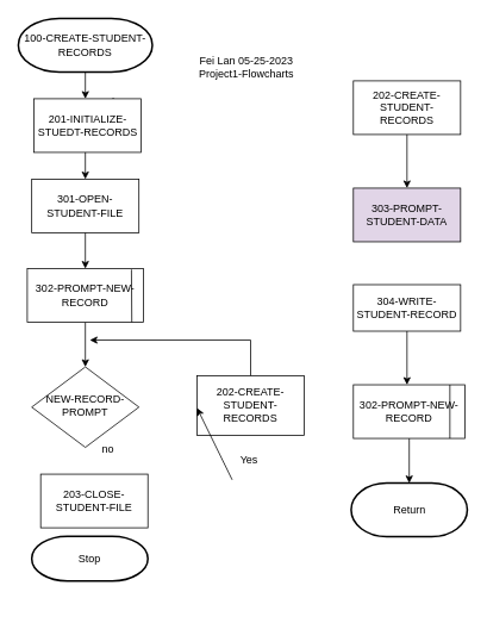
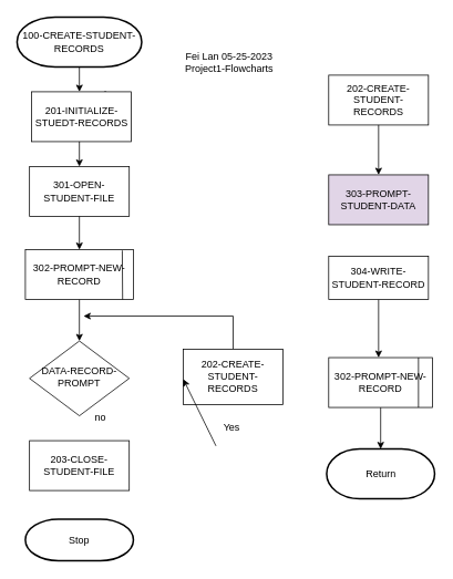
  <mxCell id="0" />
  <mxCell id="1" parent="0" />
- <mxCell id="2" value="NEW-RECORD-PROMPT" style="rhombus;whiteSpace=wrap;html=1;shadow=0;fontFamily=Helvetica;fontSize=12;align=center;strokeWidth=1;spacing=6;spacingTop=-4;" parent="1" vertex="1"><mxGeometry x="35" y="410" width="120" height="90" as="geometry" /></mxCell>
- <mxCell id="3" value="Stop" style="strokeWidth=2;html=1;shape=mxgraph.flowchart.terminator;whiteSpace=wrap;" vertex="1" parent="1"><mxGeometry x="35" y="599.5" width="130" height="50" as="geometry" /></mxCell>
+ <mxCell id="2" value="DATA-RECORD-PROMPT" style="rhombus;whiteSpace=wrap;html=1;shadow=0;fontFamily=Helvetica;fontSize=12;align=center;strokeWidth=1;spacing=6;spacingTop=-4;" parent="1" vertex="1"><mxGeometry x="35" y="410" width="120" height="90" as="geometry" /></mxCell>
+ <mxCell id="3" value="Stop" style="strokeWidth=2;html=1;shape=mxgraph.flowchart.terminator;whiteSpace=wrap;" vertex="1" parent="1"><mxGeometry x="30" y="624.5" width="130" height="50" as="geometry" /></mxCell>
  <mxCell id="4" style="edgeStyle=orthogonalEdgeStyle;rounded=0;orthogonalLoop=1;jettySize=auto;html=1;exitX=0.75;exitY=0;exitDx=0;exitDy=0;" edge="1" parent="1" source="18"><mxGeometry relative="1" as="geometry"><mxPoint x="125" y="130" as="targetPoint" /></mxGeometry></mxCell>
  <mxCell id="5" style="edgeStyle=orthogonalEdgeStyle;rounded=0;orthogonalLoop=1;jettySize=auto;html=1;" edge="1" parent="1" source="6"><mxGeometry relative="1" as="geometry"><mxPoint x="100" y="380" as="targetPoint" /><Array as="points"><mxPoint x="280" y="380" /></Array></mxGeometry></mxCell>
  <mxCell id="6" value="202-CREATE-STUDENT-RECORDS" style="rounded=0;whiteSpace=wrap;html=1;" vertex="1" parent="1"><mxGeometry x="220" y="420" width="120" height="66.5" as="geometry" /></mxCell>
- <mxCell id="7" value="203-CLOSE-STUDENT-FILE" style="rounded=0;whiteSpace=wrap;html=1;" vertex="1" parent="1"><mxGeometry x="45" y="530" width="120" height="60" as="geometry" /></mxCell>
+ <mxCell id="7" value="203-CLOSE-STUDENT-FILE" style="rounded=0;whiteSpace=wrap;html=1;" vertex="1" parent="1"><mxGeometry x="35" y="530" width="120" height="60" as="geometry" /></mxCell>
  <mxCell id="8" value="100-CREATE-STUDENT-RECORDS" style="strokeWidth=2;html=1;shape=mxgraph.flowchart.terminator;whiteSpace=wrap;" vertex="1" parent="1"><mxGeometry x="20" y="20" width="150" height="60" as="geometry" /></mxCell>
  <mxCell id="9" value="301-OPEN-STUDENT-FILE" style="rounded=0;whiteSpace=wrap;html=1;" vertex="1" parent="1"><mxGeometry x="35" y="200" width="120" height="60" as="geometry" /></mxCell>
  <mxCell id="10" value="202-CREATE-STUDENT-RECORDS" style="rounded=0;whiteSpace=wrap;html=1;" vertex="1" parent="1"><mxGeometry x="395" y="90" width="120" height="60" as="geometry" /></mxCell>
  <mxCell id="11" value="303-PROMPT-STUDENT-DATA" style="rounded=0;whiteSpace=wrap;html=1;fillColor=#e1d5e7;" vertex="1" parent="1"><mxGeometry x="395" y="210" width="120" height="60" as="geometry" /></mxCell>
  <mxCell id="12" value="" style="edgeStyle=orthogonalEdgeStyle;rounded=0;orthogonalLoop=1;jettySize=auto;html=1;" edge="1" parent="1" source="13" target="15"><mxGeometry relative="1" as="geometry"><Array as="points"><mxPoint x="455" y="430" /><mxPoint x="455" y="430" /></Array></mxGeometry></mxCell>
- <mxCell id="13" value="304-WRITE-STUDENT-RECORD" style="rounded=0;whiteSpace=wrap;html=1;" vertex="1" parent="1"><mxGeometry x="395" y="318" width="120" height="52" as="geometry" /></mxCell>
+ <mxCell id="13" value="304-WRITE-STUDENT-RECORD" style="rounded=0;whiteSpace=wrap;html=1;" vertex="1" parent="1"><mxGeometry x="395" y="308" width="120" height="52" as="geometry" /></mxCell>
  <mxCell id="14" style="edgeStyle=orthogonalEdgeStyle;rounded=0;orthogonalLoop=1;jettySize=auto;html=1;" edge="1" parent="1" source="15"><mxGeometry relative="1" as="geometry"><mxPoint x="457.5" y="540" as="targetPoint" /><Array as="points"><mxPoint x="458" y="540" /><mxPoint x="458" y="540" /></Array></mxGeometry></mxCell>
  <mxCell id="15" value="302-PROMPT-NEW-RECORD" style="rounded=0;whiteSpace=wrap;html=1;" vertex="1" parent="1"><mxGeometry x="395" y="430" width="125" height="60" as="geometry" /></mxCell>
  <mxCell id="16" value="" style="endArrow=none;html=1;rounded=0;" edge="1" parent="1"><mxGeometry width="50" height="50" relative="1" as="geometry"><mxPoint x="503" y="490" as="sourcePoint" /><mxPoint x="503" y="430" as="targetPoint" /></mxGeometry></mxCell>
  <mxCell id="17" value="Return" style="strokeWidth=2;html=1;shape=mxgraph.flowchart.terminator;whiteSpace=wrap;" vertex="1" parent="1"><mxGeometry x="392.5" y="540" width="130" height="60" as="geometry" /></mxCell>
  <mxCell id="18" value="201-INITIALIZE-STUEDT-RECORDS" style="rounded=0;whiteSpace=wrap;html=1;" vertex="1" parent="1"><mxGeometry x="37.5" y="110" width="120" height="60" as="geometry" /></mxCell>
  <mxCell id="19" value="" style="endArrow=classic;html=1;rounded=0;exitX=0.5;exitY=1;exitDx=0;exitDy=0;exitPerimeter=0;" edge="1" parent="1" source="8"><mxGeometry width="50" height="50" relative="1" as="geometry"><mxPoint x="230" y="210" as="sourcePoint" /><mxPoint x="95" y="110" as="targetPoint" /></mxGeometry></mxCell>
  <mxCell id="20" value="" style="endArrow=classic;html=1;rounded=0;entryX=0.5;entryY=0;entryDx=0;entryDy=0;" edge="1" parent="1" target="9"><mxGeometry width="50" height="50" relative="1" as="geometry"><mxPoint x="95" y="170" as="sourcePoint" /><mxPoint x="90" y="200" as="targetPoint" /></mxGeometry></mxCell>
  <mxCell id="21" value="" style="endArrow=classic;html=1;rounded=0;exitX=0.5;exitY=1;exitDx=0;exitDy=0;" edge="1" parent="1" source="9"><mxGeometry width="50" height="50" relative="1" as="geometry"><mxPoint x="230" y="410" as="sourcePoint" /><mxPoint x="95" y="300" as="targetPoint" /></mxGeometry></mxCell>
  <mxCell id="22" value="" style="endArrow=classic;html=1;rounded=0;entryX=0.5;entryY=0;entryDx=0;entryDy=0;" edge="1" parent="1" target="2"><mxGeometry width="50" height="50" relative="1" as="geometry"><mxPoint x="95" y="360" as="sourcePoint" /><mxPoint x="280" y="360" as="targetPoint" /><Array as="points" /></mxGeometry></mxCell>
  <mxCell id="23" value="302-PROMPT-NEW-RECORD" style="rounded=0;whiteSpace=wrap;html=1;" vertex="1" parent="1"><mxGeometry x="30" y="300" width="130" height="60" as="geometry" /></mxCell>
  <mxCell id="24" value="" style="endArrow=classic;html=1;rounded=0;exitX=0.5;exitY=1;exitDx=0;exitDy=0;" edge="1" parent="1" source="10"><mxGeometry width="50" height="50" relative="1" as="geometry"><mxPoint x="440" y="240" as="sourcePoint" /><mxPoint x="455" y="210" as="targetPoint" /></mxGeometry></mxCell>
  <mxCell id="25" value="" style="endArrow=none;html=1;rounded=0;entryX=0.897;entryY=0.017;entryDx=0;entryDy=0;entryPerimeter=0;" edge="1" parent="1" target="23"><mxGeometry width="50" height="50" relative="1" as="geometry"><mxPoint x="147" y="360" as="sourcePoint" /><mxPoint x="147" y="310" as="targetPoint" /></mxGeometry></mxCell>
  <mxCell id="26" value="Fei Lan 05-25-2023&lt;br&gt;Project1-Flowcharts" style="text;html=1;align=center;verticalAlign=middle;resizable=0;points=[];autosize=1;strokeColor=none;fillColor=none;" vertex="1" parent="1"><mxGeometry x="210" y="55" width="130" height="40" as="geometry" /></mxCell>
  <mxCell id="27" value="Yes" style="text;html=1;align=center;verticalAlign=middle;resizable=0;points=[];autosize=1;strokeColor=none;fillColor=none;" vertex="1" parent="1"><mxGeometry x="257.5" y="500" width="40" height="30" as="geometry" /></mxCell>
  <mxCell id="28" value="" style="endArrow=classic;html=1;rounded=0;exitX=0.046;exitY=1.211;exitDx=0;exitDy=0;exitPerimeter=0;" edge="1" parent="1" source="27"><mxGeometry width="50" height="50" relative="1" as="geometry"><mxPoint x="170" y="470" as="sourcePoint" /><mxPoint x="220" y="456" as="targetPoint" /></mxGeometry></mxCell>
  <mxCell id="29" value="no" style="text;html=1;align=center;verticalAlign=middle;resizable=0;points=[];autosize=1;strokeColor=none;fillColor=none;" vertex="1" parent="1"><mxGeometry x="100" y="488" width="40" height="30" as="geometry" /></mxCell>
